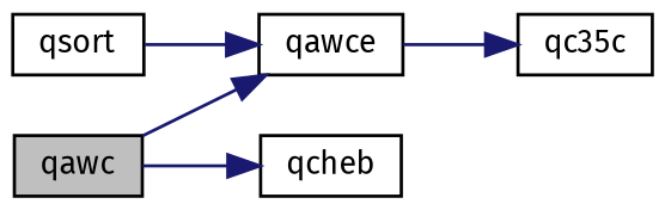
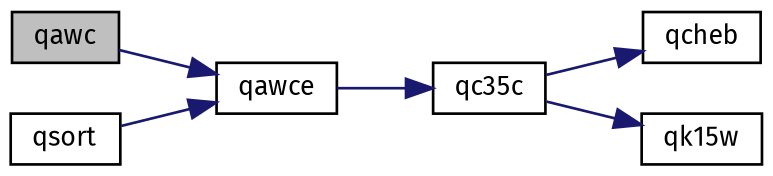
  digraph {
    fontname="Fira Sans"
    rankdir=LR
    node [color=black fillcolor=white fontname="Fira Sans" fontsize=10 shape=record style=filled]
    edge [color=midnightblue fontname="Fira Sans" fontsize=10 labelfontname=Helvetica labelfontsize=10 style=solid]
    n1 [fillcolor=grey75 fontcolor=black height=0.2 label=qawc width=0.4]
    n2 [height=0.2 label=qawce width=0.4]
    n3 [height=0.2 label=qc35c width=0.4]
    n4 [height=0.2 label=qcheb width=0.4]
+   n5 [height=0.2 label=qk15w width=0.4]
    n6 [height=0.2 label=qsort width=0.4]
    n1 -> n2
    n2 -> n3
-   n1 -> n4
+   n3 -> n4
+   n3 -> n5
    n6 -> n2
  }
